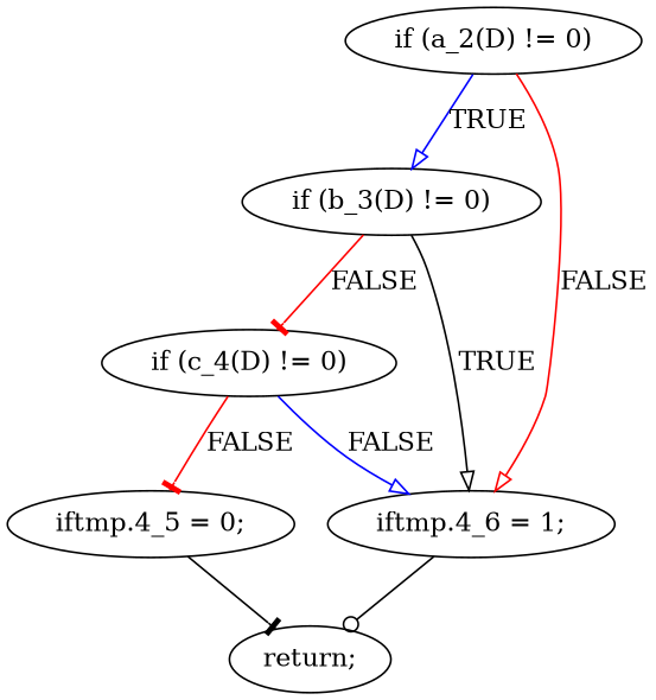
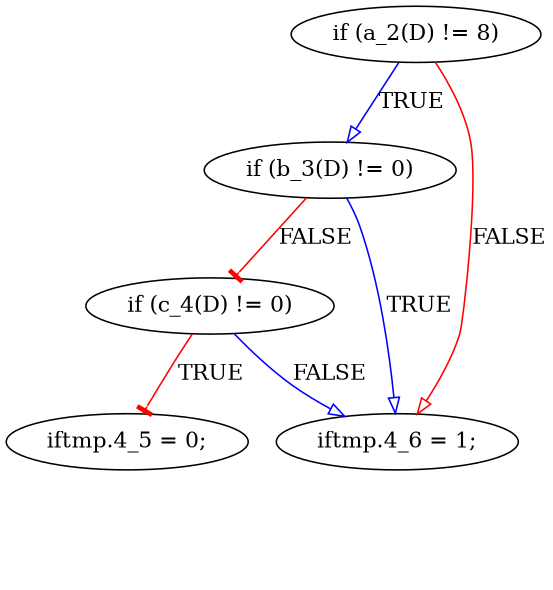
  digraph {
    edge [arrowhead=onormal color=blue]
-   n1 [label="if (a_2(D) != 0)"]
+   n1 [label="if (a_2(D) != 8)"]
    n2 [label="if (b_3(D) != 0)"]
    n3 [label="iftmp.4_6 = 1;"]
    n4 [label="if (c_4(D) != 0)"]
    n5 [label="iftmp.4_5 = 0;"]
-   n6 [label="return;"]
    n1 -> n2 [label=TRUE]
    n1 -> n3 [color=red label=FALSE]
-   n2 -> n3 [color=black label=TRUE]
+   n2 -> n3 [label=TRUE]
    n2 -> n4 [arrowhead=tee color=red label=FALSE]
-   n3 -> n6 [arrowhead=odot color=black]
    n4 -> n3 [label=FALSE]
-   n4 -> n5 [arrowhead=tee color=red label=FALSE]
-   n5 -> n6 [arrowhead=tee color=black]
+   n4 -> n5 [arrowhead=tee color=red label=TRUE]
  }
